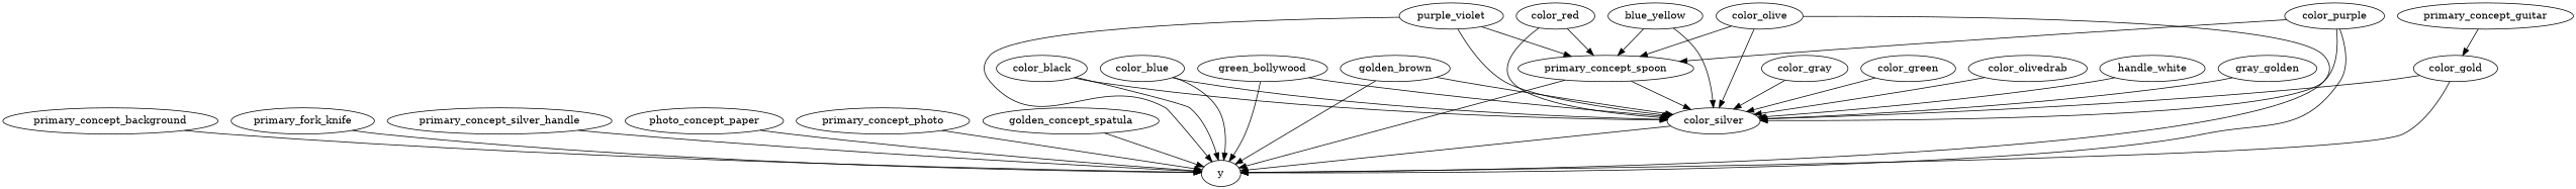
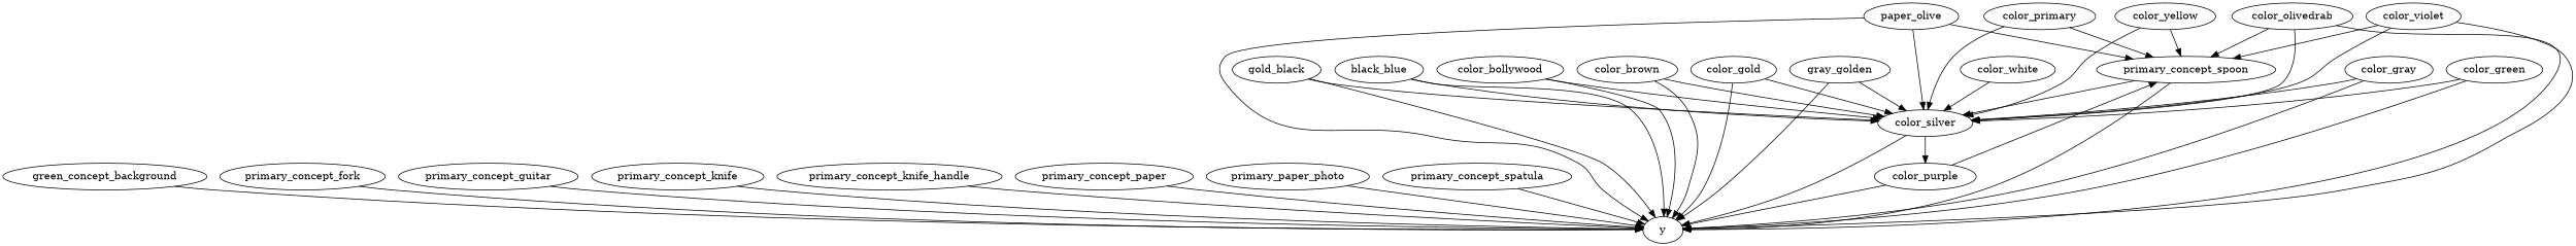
  strict digraph {
-   primary_concept_background
+   primary_concept_background [label=green_concept_background]
    y
+   primary_concept_fork
    primary_concept_guitar
-   primary_concept_knife [label=primary_fork_knife]
-   primary_concept_knife_handle [label=primary_concept_silver_handle]
-   primary_concept_paper [label=photo_concept_paper]
-   primary_concept_photo
-   primary_concept_spatula [label=golden_concept_spatula]
+   primary_concept_knife
+   primary_concept_knife_handle
+   primary_concept_paper
+   primary_concept_photo [label=primary_paper_photo]
+   primary_concept_spatula
    primary_concept_spoon
    color_silver
-   color_black
-   color_blue
-   color_bollywood [label=green_bollywood]
-   color_brown [label=golden_brown]
+   color_black [label=gold_black]
+   color_blue [label=black_blue]
+   color_bollywood
+   color_brown
    color_gold
    n17 [label=gray_golden]
    color_gray
    color_green
-   color_olive
+   color_olive [label=paper_olive]
    color_olivedrab
    color_purple
-   color_red
-   color_violet [label=purple_violet]
-   color_white [label=handle_white]
-   color_yellow [label=blue_yellow]
+   color_red [label=color_primary]
+   color_violet
+   color_white
+   color_yellow
    primary_concept_background -> y
-   primary_concept_guitar -> color_gold
+   primary_concept_fork -> y
+   primary_concept_guitar -> y
    primary_concept_knife -> y
    primary_concept_knife_handle -> y
    primary_concept_paper -> y
    primary_concept_photo -> y
    primary_concept_spatula -> y
    primary_concept_spoon -> y
    primary_concept_spoon -> color_silver
    color_silver -> y
    color_black -> y
    color_black -> color_silver
    color_blue -> y
    color_blue -> color_silver
    color_bollywood -> y
    color_bollywood -> color_silver
    color_brown -> y
    color_brown -> color_silver
    color_gold -> y
    color_gold -> color_silver
+   n17 -> y
    n17 -> color_silver
+   color_gray -> y
    color_gray -> color_silver
+   color_green -> y
    color_green -> color_silver
    color_olive -> y
    color_olive -> primary_concept_spoon
    color_olive -> color_silver
+   color_olivedrab -> y
+   color_olivedrab -> primary_concept_spoon
    color_olivedrab -> color_silver
    color_purple -> y
    color_purple -> primary_concept_spoon
-   color_purple -> color_silver
+   color_silver -> color_purple
    color_red -> primary_concept_spoon
    color_red -> color_silver
    color_violet -> y
    color_violet -> primary_concept_spoon
    color_violet -> color_silver
    color_white -> color_silver
    color_yellow -> primary_concept_spoon
    color_yellow -> color_silver
  }
